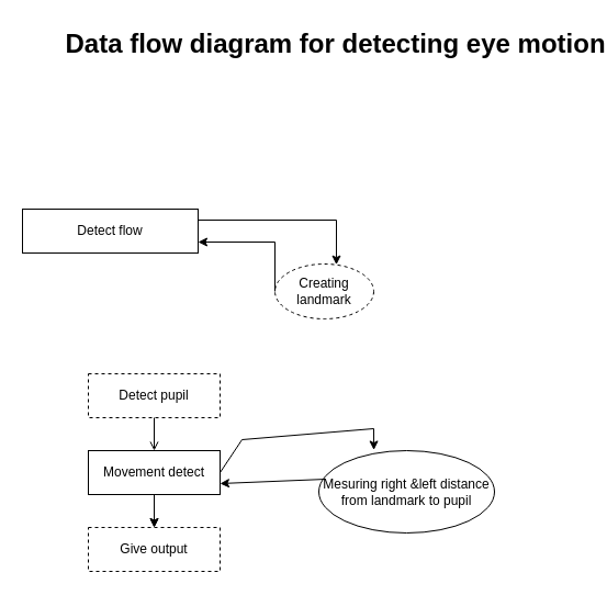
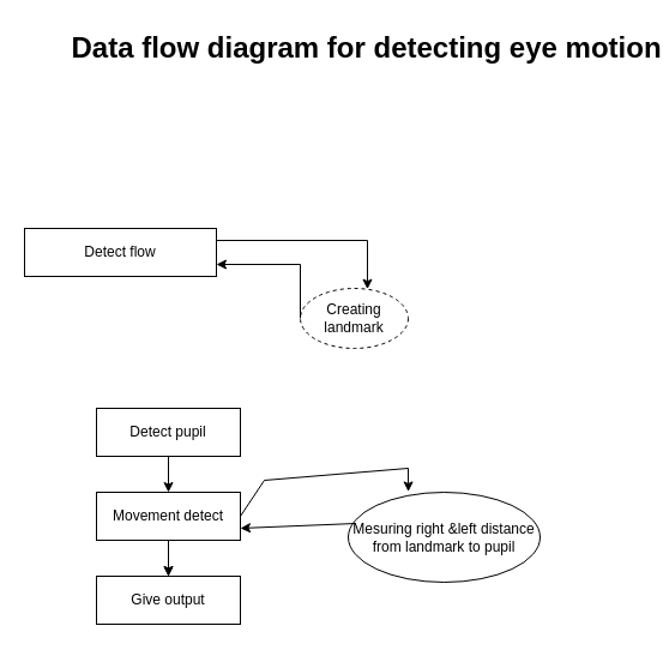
  <mxCell id="0" />
  <mxCell id="1" parent="0" />
  <mxCell id="2" value="Detect flow" style="rounded=0;whiteSpace=wrap;html=1;" vertex="1" parent="1"><mxGeometry x="20" y="190" width="160" height="40" as="geometry" /></mxCell>
  <mxCell id="3" value="Creating landmark" style="ellipse;whiteSpace=wrap;html=1;dashed=1;" vertex="1" parent="1"><mxGeometry x="250" y="240" width="90" height="50" as="geometry" /></mxCell>
- <mxCell id="4" value="Detect pupil" style="rounded=0;whiteSpace=wrap;html=1;dashed=1;" vertex="1" parent="1"><mxGeometry x="80" y="340" width="120" height="40" as="geometry" /></mxCell>
+ <mxCell id="4" value="Detect pupil" style="rounded=0;whiteSpace=wrap;html=1;" vertex="1" parent="1"><mxGeometry x="80" y="340" width="120" height="40" as="geometry" /></mxCell>
  <mxCell id="5" value="" style="endArrow=classic;html=1;rounded=0;exitX=1;exitY=0.25;exitDx=0;exitDy=0;entryX=0.622;entryY=0.013;entryDx=0;entryDy=0;entryPerimeter=0;" edge="1" parent="1" source="2" target="3"><mxGeometry width="50" height="50" relative="1" as="geometry"><mxPoint x="340" y="350" as="sourcePoint" /><mxPoint x="300" y="200" as="targetPoint" /><Array as="points"><mxPoint x="306" y="200" /></Array></mxGeometry></mxCell>
  <mxCell id="6" value="" style="endArrow=classic;html=1;rounded=0;exitX=0;exitY=0.5;exitDx=0;exitDy=0;" edge="1" parent="1" source="3"><mxGeometry width="50" height="50" relative="1" as="geometry"><mxPoint x="340" y="350" as="sourcePoint" /><mxPoint x="180" y="220" as="targetPoint" /><Array as="points"><mxPoint x="250" y="220" /></Array></mxGeometry></mxCell>
  <mxCell id="7" value="Data flow diagram for detecting eye motion" style="text;strokeColor=none;fillColor=none;html=1;fontSize=24;fontStyle=1;verticalAlign=middle;align=center;" vertex="1" parent="1"><mxGeometry x="90" y="20" width="430" height="40" as="geometry" /></mxCell>
  <mxCell id="8" value="" style="edgeStyle=orthogonalEdgeStyle;rounded=0;orthogonalLoop=1;jettySize=auto;html=1;" edge="1" parent="1" source="9" target="12"><mxGeometry relative="1" as="geometry" /></mxCell>
  <mxCell id="9" value="Movement detect" style="rounded=0;whiteSpace=wrap;html=1;" vertex="1" parent="1"><mxGeometry x="80" y="410" width="120" height="40" as="geometry" /></mxCell>
  <mxCell id="10" value="Mesuring right &amp;amp;left distance from landmark to pupil" style="ellipse;whiteSpace=wrap;html=1;" vertex="1" parent="1"><mxGeometry x="290" y="410" width="160" height="75" as="geometry" /></mxCell>
  <mxCell id="11" value="" style="endArrow=classic;html=1;rounded=0;exitX=1;exitY=0.5;exitDx=0;exitDy=0;entryX=0.313;entryY=-0.007;entryDx=0;entryDy=0;entryPerimeter=0;" edge="1" parent="1" source="9" target="10"><mxGeometry width="50" height="50" relative="1" as="geometry"><mxPoint x="250" y="420" as="sourcePoint" /><mxPoint x="320" y="370" as="targetPoint" /><Array as="points"><mxPoint x="220" y="400" /><mxPoint x="340" y="390" /></Array></mxGeometry></mxCell>
- <mxCell id="12" value="Give output" style="rounded=0;whiteSpace=wrap;html=1;dashed=1;" vertex="1" parent="1"><mxGeometry x="80" y="480" width="120" height="40" as="geometry" /></mxCell>
+ <mxCell id="12" value="Give output" style="rounded=0;whiteSpace=wrap;html=1;" vertex="1" parent="1"><mxGeometry x="80" y="480" width="120" height="40" as="geometry" /></mxCell>
  <mxCell id="13" value="" style="endArrow=classic;html=1;rounded=0;exitX=0.038;exitY=0.347;exitDx=0;exitDy=0;exitPerimeter=0;entryX=1;entryY=0.75;entryDx=0;entryDy=0;" edge="1" parent="1" source="10" target="9"><mxGeometry width="50" height="50" relative="1" as="geometry"><mxPoint x="250" y="420" as="sourcePoint" /><mxPoint x="300" y="370" as="targetPoint" /></mxGeometry></mxCell>
- <mxCell id="14" value="" style="endArrow=open;html=1;rounded=0;exitX=0.5;exitY=1;exitDx=0;exitDy=0;" edge="1" parent="1" source="4" target="9"><mxGeometry width="50" height="50" relative="1" as="geometry"><mxPoint x="250" y="420" as="sourcePoint" /><mxPoint x="300" y="370" as="targetPoint" /></mxGeometry></mxCell>
+ <mxCell id="14" value="" style="endArrow=classic;html=1;rounded=0;exitX=0.5;exitY=1;exitDx=0;exitDy=0;" edge="1" parent="1" source="4" target="9"><mxGeometry width="50" height="50" relative="1" as="geometry"><mxPoint x="250" y="420" as="sourcePoint" /><mxPoint x="300" y="370" as="targetPoint" /></mxGeometry></mxCell>
  <mxCell id="15" value="" style="endArrow=classic;html=1;rounded=0;entryX=0.5;entryY=0;entryDx=0;entryDy=0;" edge="1" parent="1" target="12"><mxGeometry width="50" height="50" relative="1" as="geometry"><mxPoint x="140" y="460" as="sourcePoint" /><mxPoint x="150" y="420" as="targetPoint" /></mxGeometry></mxCell>
